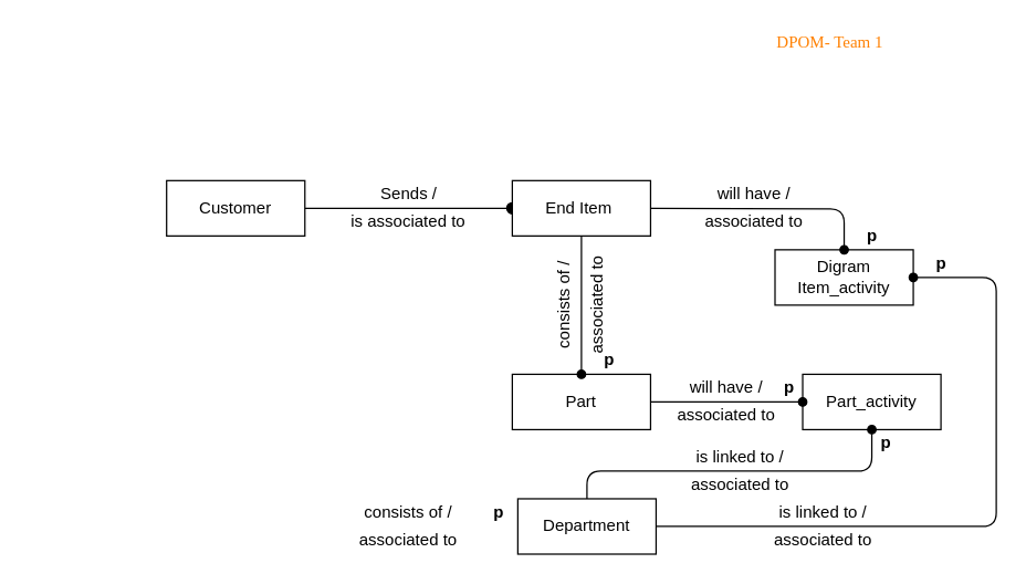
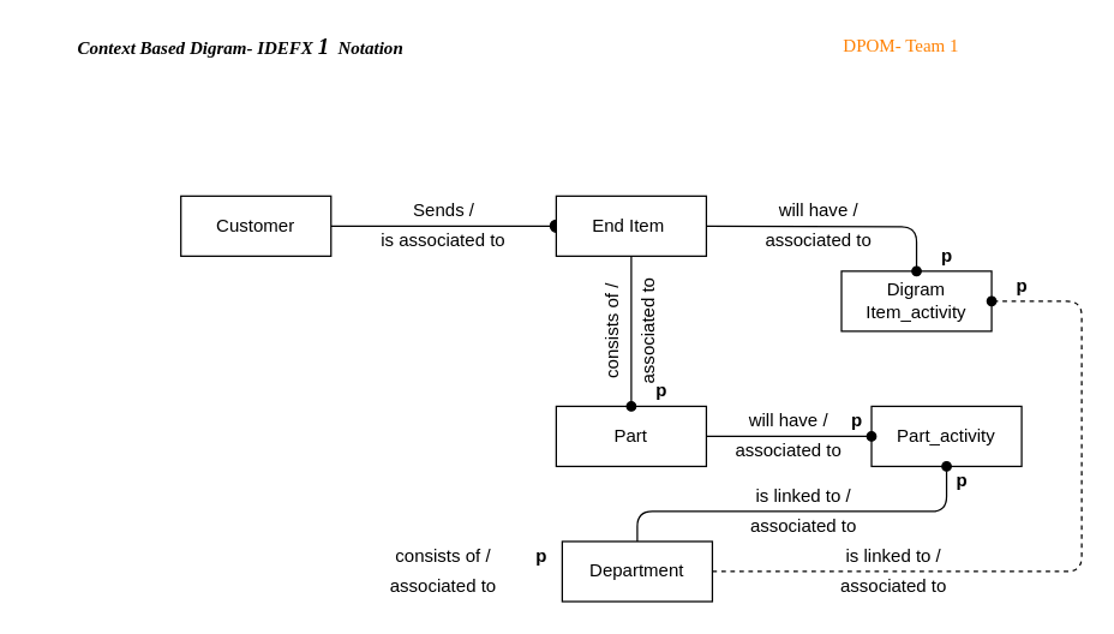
  <mxCell id="0" />
  <mxCell id="1" parent="0" />
  <mxCell id="2" value="" style="edgeStyle=orthogonalEdgeStyle;endArrow=oval;startArrow=none;shadow=0;strokeWidth=1;endSize=8;startSize=8;startFill=0;endFill=1;" edge="1" parent="1" source="3" target="4"><mxGeometry width="100" height="100" relative="1" as="geometry"><mxPoint x="280" y="149" as="sourcePoint" /><mxPoint x="410" y="159" as="targetPoint" /></mxGeometry></mxCell>
  <mxCell id="3" value="Customer" style="whiteSpace=wrap;html=1;align=center;" vertex="1" parent="1"><mxGeometry x="120" y="130" width="100" height="40" as="geometry" /></mxCell>
  <mxCell id="4" value="End Item&amp;nbsp;" style="whiteSpace=wrap;html=1;align=center;" vertex="1" parent="1"><mxGeometry x="370" y="130" width="100" height="40" as="geometry" /></mxCell>
  <mxCell id="5" value="Digram Item_activity" style="whiteSpace=wrap;html=1;align=center;" vertex="1" parent="1"><mxGeometry x="560" y="180" width="100" height="40" as="geometry" /></mxCell>
  <mxCell id="6" value="Department" style="whiteSpace=wrap;html=1;align=center;" vertex="1" parent="1"><mxGeometry x="374" y="360" width="100" height="40" as="geometry" /></mxCell>
  <mxCell id="7" value="Part" style="whiteSpace=wrap;html=1;align=center;direction=west;" vertex="1" parent="1"><mxGeometry x="370" y="270" width="100" height="40" as="geometry" /></mxCell>
  <mxCell id="8" value="" style="fontSize=12;html=1;endArrow=oval;startArrow=none;startFill=0;endFill=1;" edge="1" parent="1" source="4" target="7"><mxGeometry width="100" height="100" relative="1" as="geometry"><mxPoint x="190" y="260" as="sourcePoint" /><mxPoint x="420" y="240" as="targetPoint" /></mxGeometry></mxCell>
  <mxCell id="9" value="" style="edgeStyle=orthogonalEdgeStyle;fontSize=12;html=1;endArrow=oval;startArrow=none;entryX=0.5;entryY=0;entryDx=0;entryDy=0;startFill=0;endFill=1;" edge="1" parent="1" target="5"><mxGeometry width="100" height="100" relative="1" as="geometry"><mxPoint x="470" y="150" as="sourcePoint" /><mxPoint x="570" y="40" as="targetPoint" /></mxGeometry></mxCell>
- <mxCell id="10" value="" style="edgeStyle=orthogonalEdgeStyle;fontSize=12;html=1;endArrow=oval;startArrow=none;startFill=0;endFill=1;" edge="1" parent="1" source="6" target="5"><mxGeometry width="100" height="100" relative="1" as="geometry"><mxPoint x="474" y="340" as="sourcePoint" /><mxPoint x="750" y="220" as="targetPoint" /><Array as="points"><mxPoint x="720" y="380" /><mxPoint x="720" y="200" /></Array></mxGeometry></mxCell>
+ <mxCell id="10" value="" style="edgeStyle=orthogonalEdgeStyle;fontSize=12;html=1;endArrow=oval;startArrow=none;startFill=0;endFill=1;dashed=1;" edge="1" parent="1" source="6" target="5"><mxGeometry width="100" height="100" relative="1" as="geometry"><mxPoint x="474" y="340" as="sourcePoint" /><mxPoint x="750" y="220" as="targetPoint" /><Array as="points"><mxPoint x="720" y="380" /><mxPoint x="720" y="200" /></Array></mxGeometry></mxCell>
  <mxCell id="11" value="Sends /" style="text;html=1;strokeColor=none;fillColor=none;align=center;verticalAlign=middle;whiteSpace=wrap;rounded=0;" vertex="1" parent="1"><mxGeometry x="267.5" y="130" width="55" height="20" as="geometry" /></mxCell>
  <mxCell id="12" value="is associated to" style="text;html=1;strokeColor=none;fillColor=none;align=center;verticalAlign=middle;whiteSpace=wrap;rounded=0;" vertex="1" parent="1"><mxGeometry x="250" y="150" width="90" height="20" as="geometry" /></mxCell>
  <mxCell id="13" value="associated to" style="text;html=1;strokeColor=none;fillColor=none;align=center;verticalAlign=middle;whiteSpace=wrap;rounded=0;" vertex="1" parent="1"><mxGeometry x="500" y="150" width="90" height="20" as="geometry" /></mxCell>
  <mxCell id="14" value="will have /" style="text;html=1;strokeColor=none;fillColor=none;align=center;verticalAlign=middle;whiteSpace=wrap;rounded=0;" vertex="1" parent="1"><mxGeometry x="500" y="130" width="90" height="20" as="geometry" /></mxCell>
  <mxCell id="15" value="consists of /" style="text;html=1;strokeColor=none;fillColor=none;align=center;verticalAlign=middle;whiteSpace=wrap;rounded=0;rotation=270;" vertex="1" parent="1"><mxGeometry x="374" y="210" width="68" height="20" as="geometry" /></mxCell>
  <mxCell id="16" value="associated to" style="text;html=1;strokeColor=none;fillColor=none;align=center;verticalAlign=middle;whiteSpace=wrap;rounded=0;rotation=270;" vertex="1" parent="1"><mxGeometry x="394" y="210" width="76" height="20" as="geometry" /></mxCell>
  <mxCell id="17" value="Part_activity" style="whiteSpace=wrap;html=1;align=center;" vertex="1" parent="1"><mxGeometry x="580" y="270" width="100" height="40" as="geometry" /></mxCell>
  <mxCell id="18" value="" style="fontSize=12;html=1;endArrow=oval;startArrow=none;startFill=0;endFill=1;" edge="1" parent="1" source="7" target="17"><mxGeometry width="100" height="100" relative="1" as="geometry"><mxPoint x="520" y="280" as="sourcePoint" /><mxPoint x="560" y="290" as="targetPoint" /></mxGeometry></mxCell>
  <mxCell id="19" value="" style="fontSize=12;html=1;endArrow=oval;startArrow=none;edgeStyle=orthogonalEdgeStyle;endFill=1;startFill=0;" edge="1" parent="1" source="6" target="17"><mxGeometry width="100" height="100" relative="1" as="geometry"><mxPoint x="424" y="360" as="sourcePoint" /><mxPoint x="600" y="350" as="targetPoint" /><Array as="points"><mxPoint x="424" y="340" /><mxPoint x="630" y="340" /></Array></mxGeometry></mxCell>
  <mxCell id="20" value="associated to" style="text;html=1;strokeColor=none;fillColor=none;align=center;verticalAlign=middle;whiteSpace=wrap;rounded=0;" vertex="1" parent="1"><mxGeometry x="480" y="290" width="90" height="20" as="geometry" /></mxCell>
  <mxCell id="21" value="will have /" style="text;html=1;strokeColor=none;fillColor=none;align=center;verticalAlign=middle;whiteSpace=wrap;rounded=0;" vertex="1" parent="1"><mxGeometry x="480" y="270" width="90" height="20" as="geometry" /></mxCell>
  <mxCell id="22" value="associated to" style="text;html=1;strokeColor=none;fillColor=none;align=center;verticalAlign=middle;whiteSpace=wrap;rounded=0;" vertex="1" parent="1"><mxGeometry x="250" y="380" width="90" height="20" as="geometry" /></mxCell>
  <mxCell id="23" value="consists of /" style="text;html=1;strokeColor=none;fillColor=none;align=center;verticalAlign=middle;whiteSpace=wrap;rounded=0;" vertex="1" parent="1"><mxGeometry x="250" y="360" width="90" height="20" as="geometry" /></mxCell>
  <mxCell id="24" value="associated to" style="text;html=1;strokeColor=none;fillColor=none;align=center;verticalAlign=middle;whiteSpace=wrap;rounded=0;" vertex="1" parent="1"><mxGeometry x="550" y="380" width="90" height="20" as="geometry" /></mxCell>
  <mxCell id="25" value="is linked to /" style="text;html=1;strokeColor=none;fillColor=none;align=center;verticalAlign=middle;whiteSpace=wrap;rounded=0;" vertex="1" parent="1"><mxGeometry x="550" y="360" width="90" height="20" as="geometry" /></mxCell>
  <mxCell id="26" value="associated to" style="text;html=1;strokeColor=none;fillColor=none;align=center;verticalAlign=middle;whiteSpace=wrap;rounded=0;" vertex="1" parent="1"><mxGeometry x="490" y="340" width="90" height="20" as="geometry" /></mxCell>
  <mxCell id="27" value="is linked to /" style="text;html=1;strokeColor=none;fillColor=none;align=center;verticalAlign=middle;whiteSpace=wrap;rounded=0;" vertex="1" parent="1"><mxGeometry x="490" y="320" width="90" height="20" as="geometry" /></mxCell>
  <mxCell id="28" value="&lt;span&gt;p&lt;/span&gt;" style="text;html=1;align=center;verticalAlign=middle;resizable=0;points=[];autosize=1;fontStyle=1" vertex="1" parent="1"><mxGeometry x="620" y="160" width="20" height="20" as="geometry" /></mxCell>
  <mxCell id="29" value="&lt;b&gt;p&lt;/b&gt;" style="text;html=1;align=center;verticalAlign=middle;resizable=0;points=[];autosize=1;" vertex="1" parent="1"><mxGeometry x="670" y="180" width="20" height="20" as="geometry" /></mxCell>
  <mxCell id="30" value="&lt;b&gt;p&lt;/b&gt;" style="text;html=1;align=center;verticalAlign=middle;resizable=0;points=[];autosize=1;" vertex="1" parent="1"><mxGeometry x="630" y="310" width="20" height="20" as="geometry" /></mxCell>
  <mxCell id="31" value="&lt;b&gt;p&lt;/b&gt;" style="text;html=1;align=center;verticalAlign=middle;resizable=0;points=[];autosize=1;" vertex="1" parent="1"><mxGeometry x="430" y="250" width="20" height="20" as="geometry" /></mxCell>
  <mxCell id="32" value="&lt;b&gt;p&lt;/b&gt;" style="text;html=1;align=center;verticalAlign=middle;resizable=0;points=[];autosize=1;" vertex="1" parent="1"><mxGeometry x="350" y="360" width="20" height="20" as="geometry" /></mxCell>
  <mxCell id="33" value="&lt;b&gt;p&lt;/b&gt;" style="text;html=1;align=center;verticalAlign=middle;resizable=0;points=[];autosize=1;" vertex="1" parent="1"><mxGeometry x="560" y="270" width="20" height="20" as="geometry" /></mxCell>
+ <mxCell id="34" value="Context Based Digram- IDEFX &lt;font style=&quot;font-size: 15px&quot;&gt;1&lt;/font&gt;&amp;nbsp; Notation" style="text;html=1;strokeColor=none;fillColor=none;align=center;verticalAlign=middle;whiteSpace=wrap;rounded=0;fontFamily=Georgia;fontStyle=3" vertex="1" parent="1"><mxGeometry x="20" y="20" width="280" height="20" as="geometry" /></mxCell>
  <mxCell id="35" value="DPOM- Team 1" style="text;html=1;strokeColor=none;fillColor=none;align=center;verticalAlign=middle;whiteSpace=wrap;rounded=0;fontColor=#FF8000;fontFamily=Georgia;" vertex="1" parent="1"><mxGeometry x="485" y="20" width="230" height="20" as="geometry" /></mxCell>
